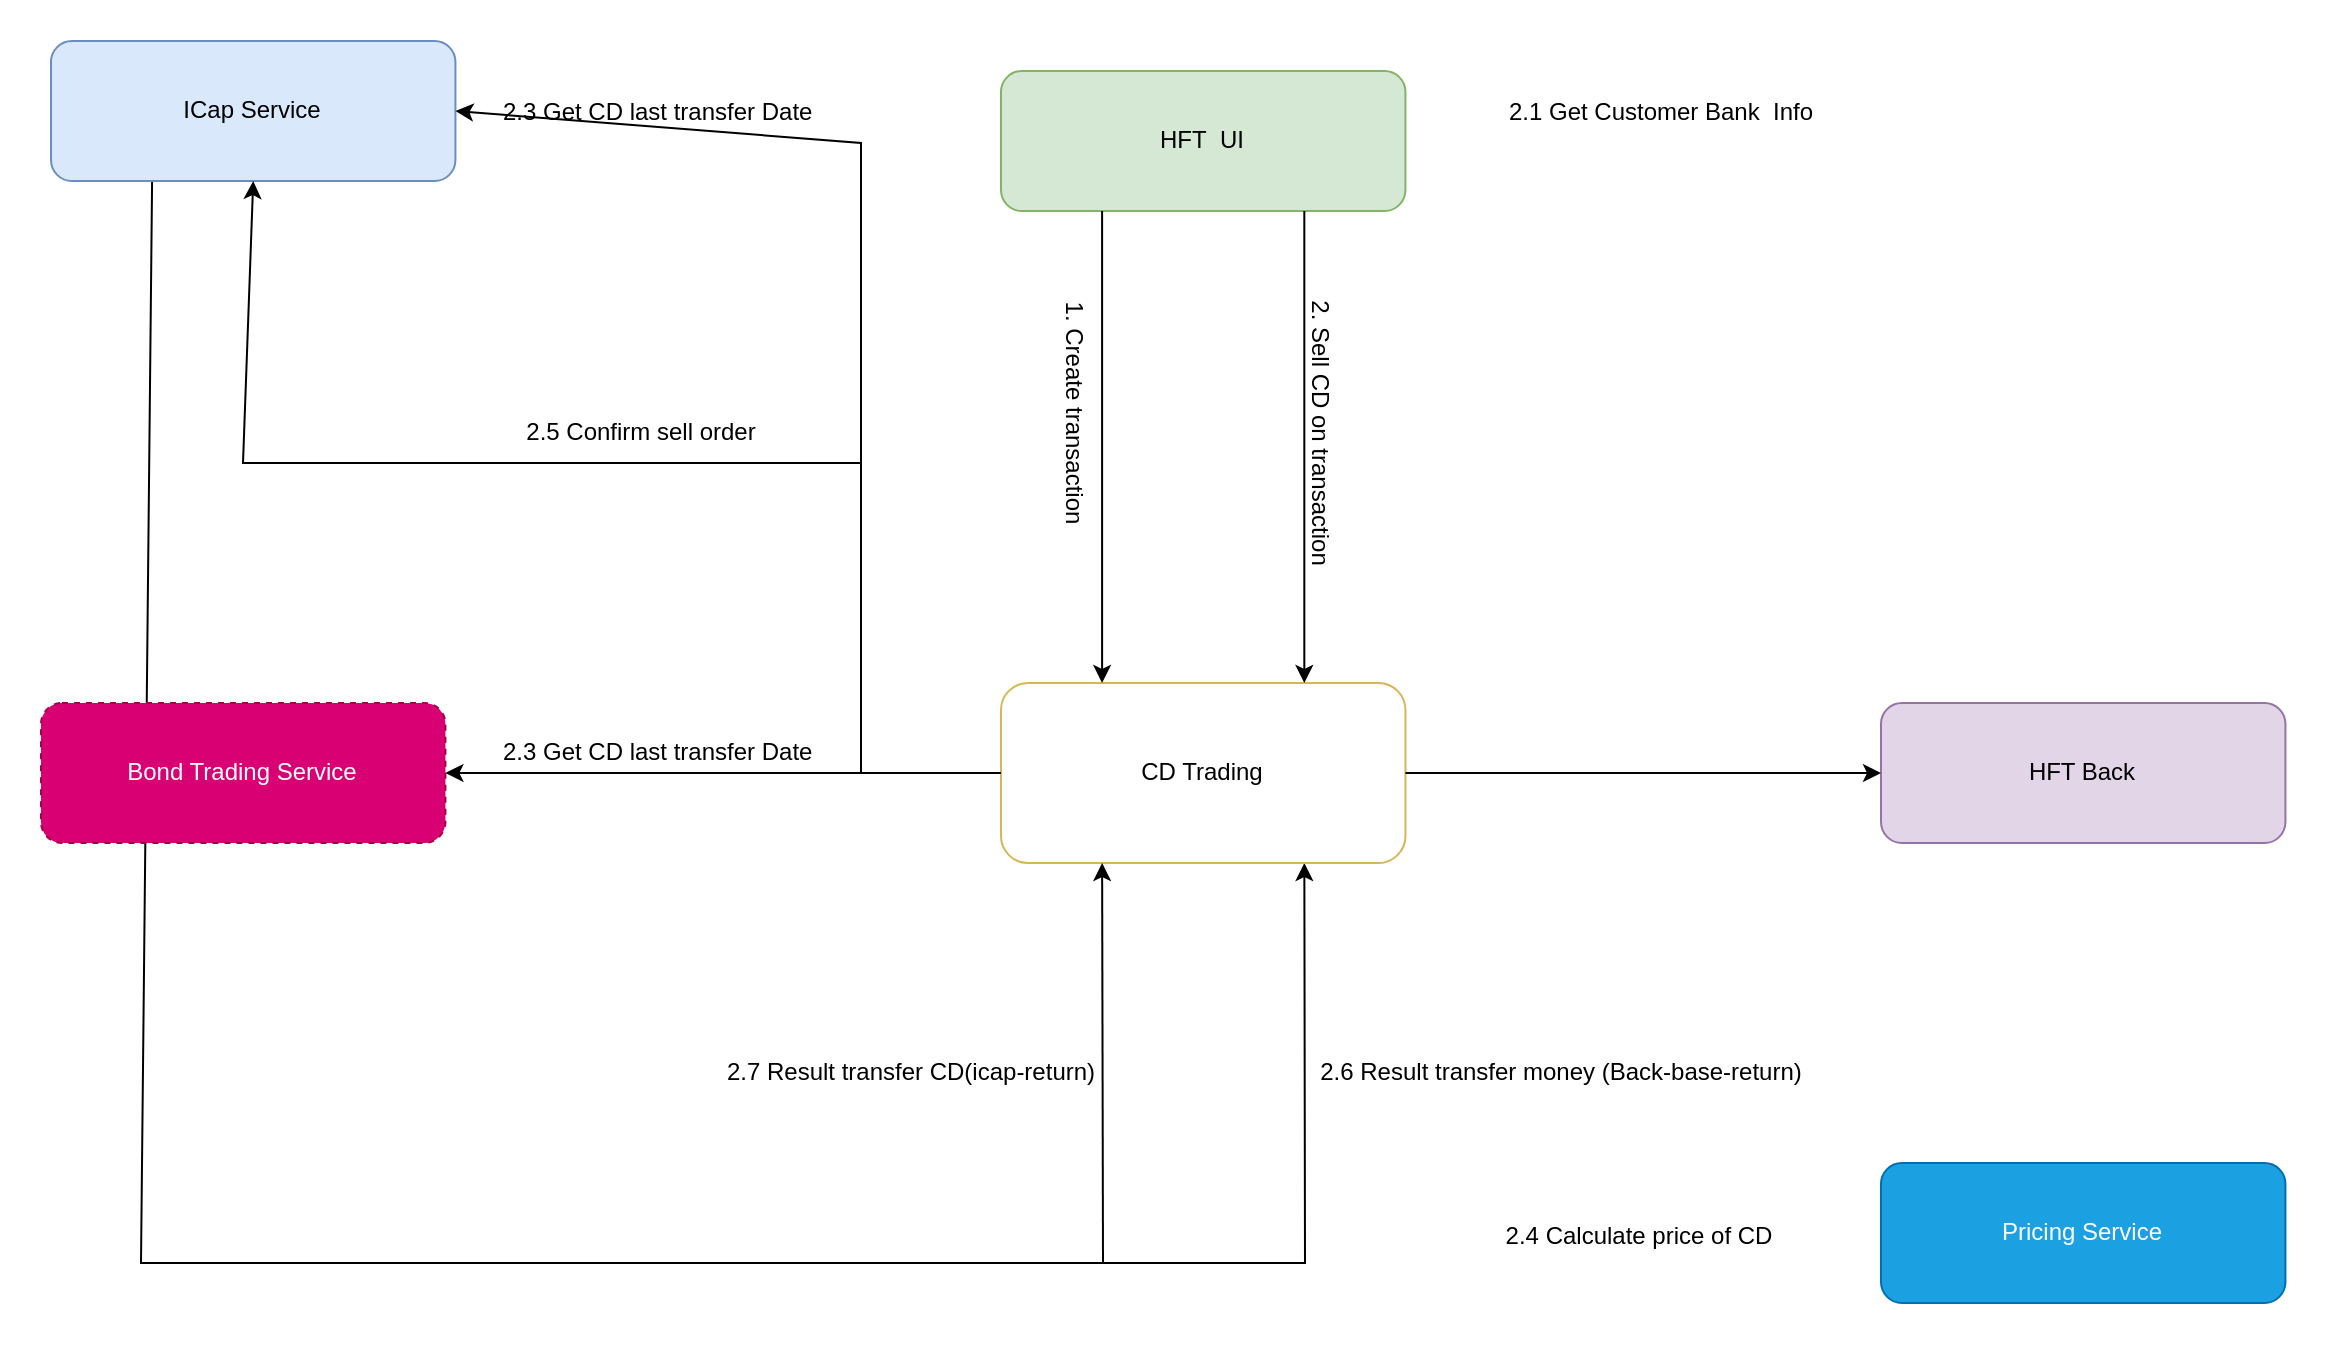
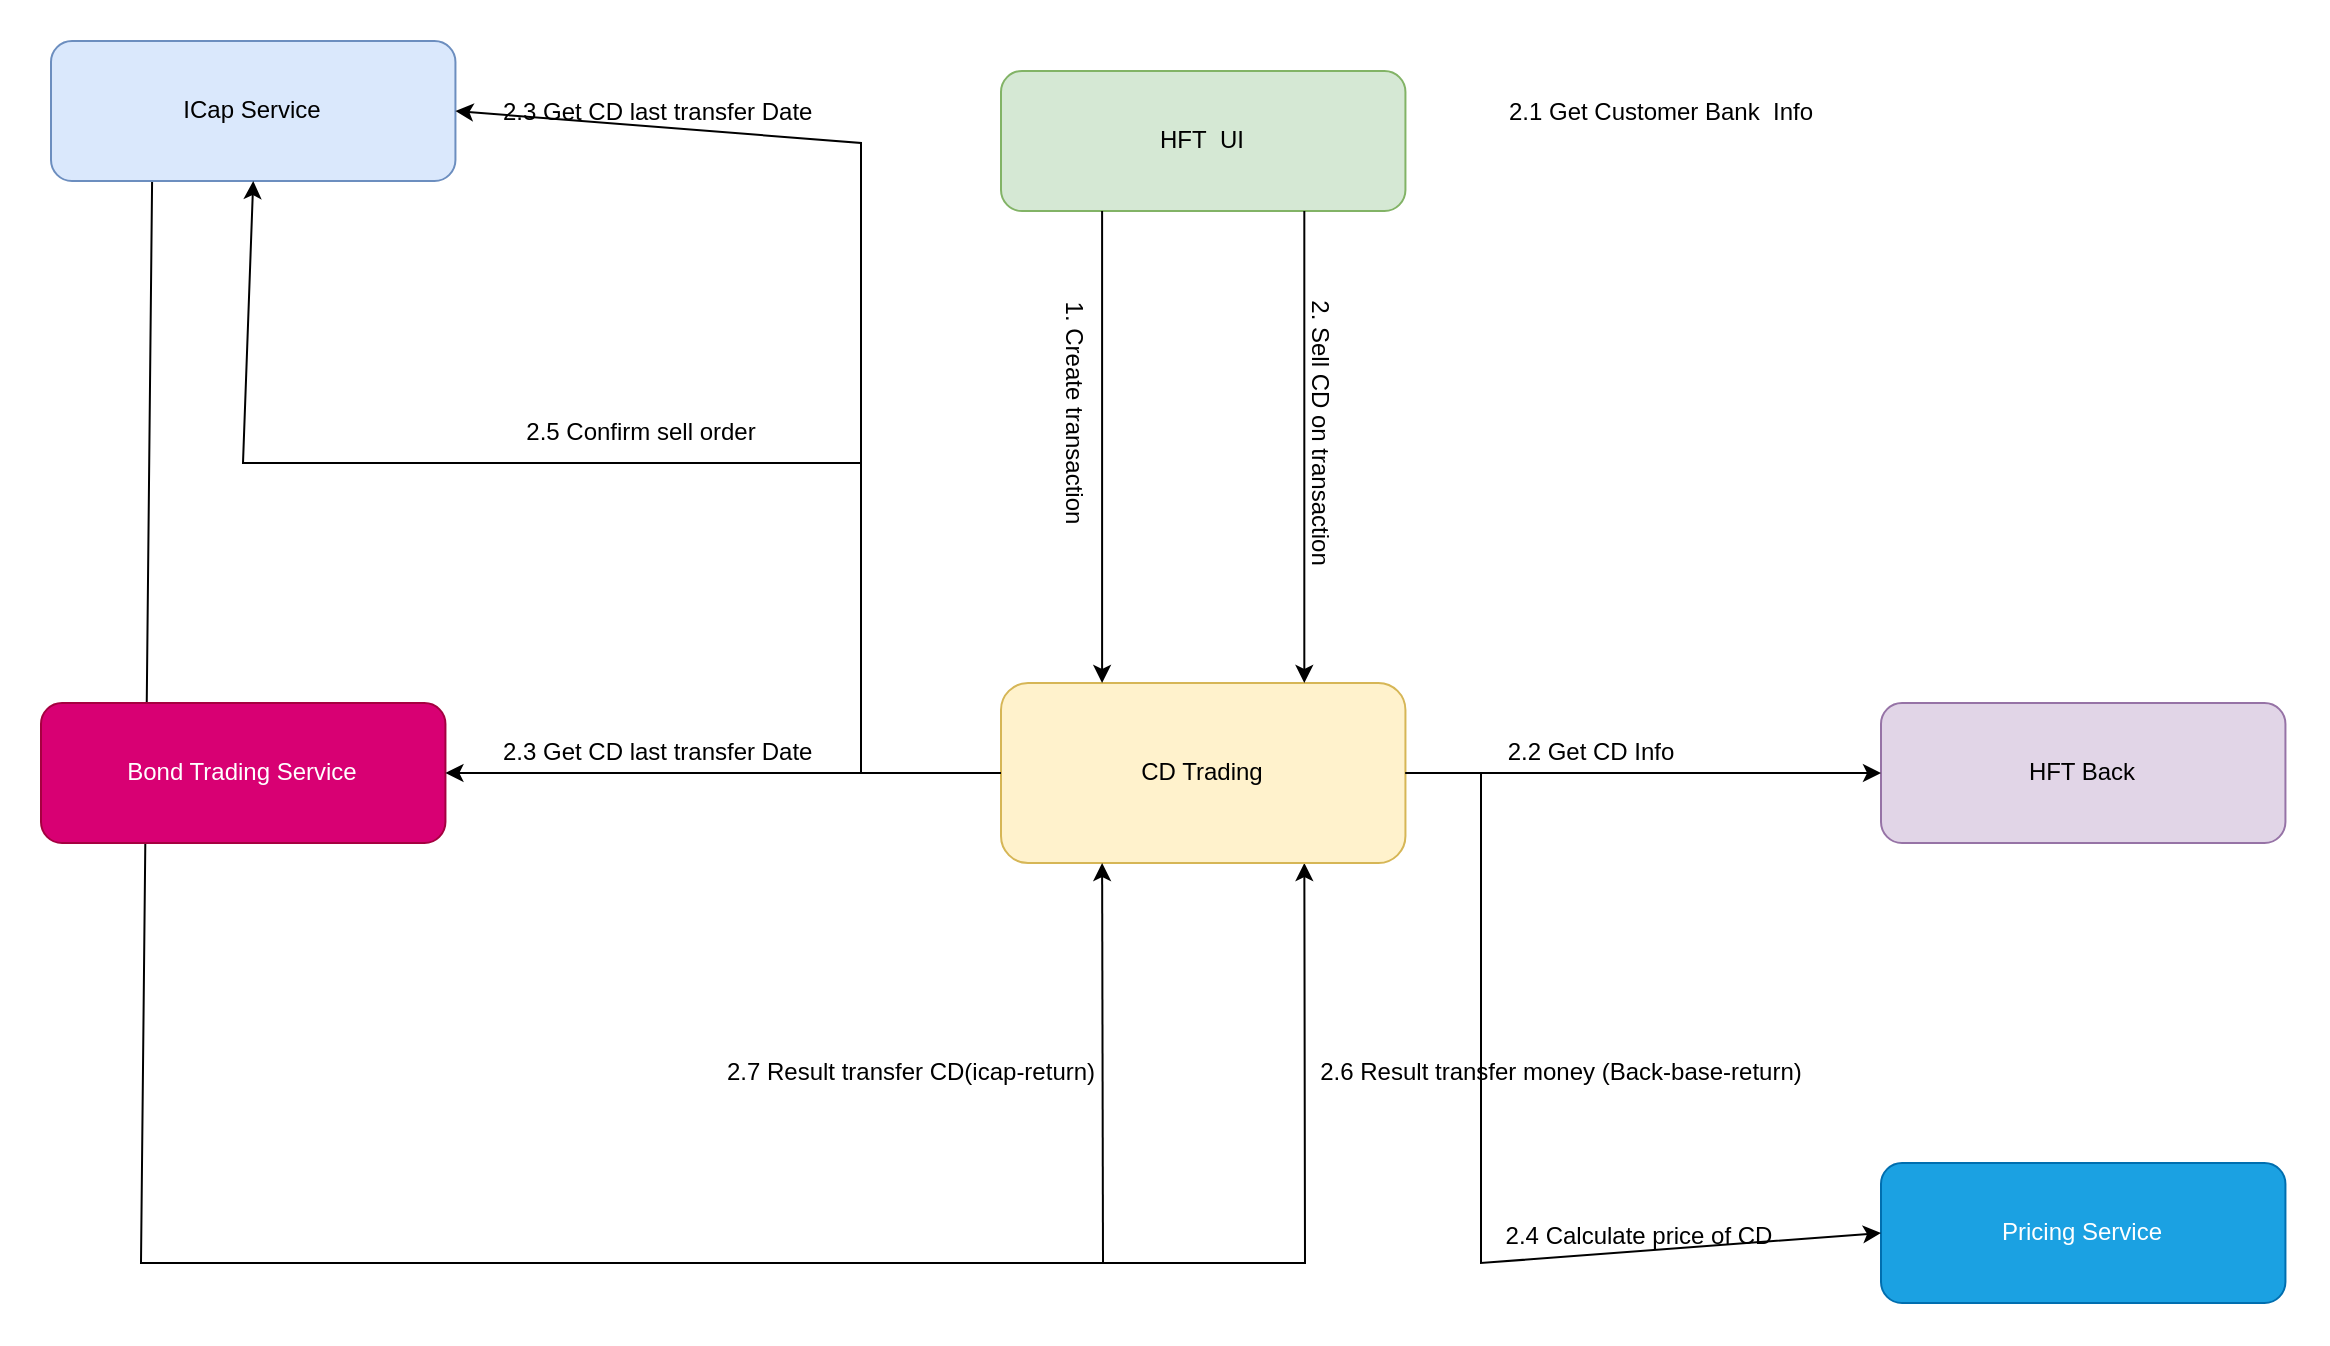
  <mxCell id="0" />
  <mxCell id="1" parent="0" />
  <mxCell id="2" value="" style="endArrow=classic;html=1;rounded=0;exitX=0.25;exitY=1;exitDx=0;exitDy=0;entryX=0.75;entryY=1;entryDx=0;entryDy=0;" edge="1" parent="1" source="14" target="3"><mxGeometry width="50" height="50" relative="1" as="geometry"><mxPoint x="690" y="381" as="sourcePoint" /><mxPoint x="710" y="631" as="targetPoint" /><Array as="points"><mxPoint x="70" y="631" /><mxPoint x="652" y="631" /></Array></mxGeometry></mxCell>
- <mxCell id="3" value="CD Trading" style="rounded=1;whiteSpace=wrap;html=1;fontSize=12;glass=0;strokeWidth=1;shadow=0;fillColor=#ffffff;strokeColor=#d6b656;" vertex="1" parent="1"><mxGeometry x="500" y="341" width="202.22" height="90" as="geometry" /></mxCell>
+ <mxCell id="3" value="CD Trading" style="rounded=1;whiteSpace=wrap;html=1;fontSize=12;glass=0;strokeWidth=1;shadow=0;fillColor=#fff2cc;strokeColor=#d6b656;" vertex="1" parent="1"><mxGeometry x="500" y="341" width="202.22" height="90" as="geometry" /></mxCell>
  <mxCell id="4" value="HFT&amp;nbsp; UI" style="rounded=1;whiteSpace=wrap;html=1;fontSize=12;glass=0;strokeWidth=1;shadow=0;fillColor=#d5e8d4;strokeColor=#82b366;" vertex="1" parent="1"><mxGeometry x="500" y="35" width="202.22" height="70" as="geometry" /></mxCell>
  <mxCell id="5" value="" style="endArrow=classic;html=1;rounded=0;exitX=0.75;exitY=1;exitDx=0;exitDy=0;entryX=0.75;entryY=0;entryDx=0;entryDy=0;" edge="1" parent="1" source="4" target="3"><mxGeometry width="50" height="50" relative="1" as="geometry"><mxPoint x="690" y="71" as="sourcePoint" /><mxPoint x="740" y="21" as="targetPoint" /></mxGeometry></mxCell>
  <mxCell id="6" value="1. Create transaction" style="text;html=1;align=center;verticalAlign=middle;resizable=0;points=[];autosize=1;strokeColor=none;fillColor=none;rotation=90;" vertex="1" parent="1"><mxGeometry x="472" y="191" width="130" height="30" as="geometry" /></mxCell>
  <mxCell id="7" value="" style="endArrow=classic;html=1;rounded=0;entryX=0.25;entryY=0;entryDx=0;entryDy=0;exitX=0.25;exitY=1;exitDx=0;exitDy=0;" edge="1" parent="1" source="4" target="3"><mxGeometry width="50" height="50" relative="1" as="geometry"><mxPoint x="600" y="121" as="sourcePoint" /><mxPoint x="611.11" y="361" as="targetPoint" /></mxGeometry></mxCell>
  <mxCell id="8" value="2. Sell CD on transaction" style="text;html=1;align=center;verticalAlign=middle;resizable=0;points=[];autosize=1;strokeColor=none;fillColor=none;rotation=90;" vertex="1" parent="1"><mxGeometry x="580" y="201" width="160" height="30" as="geometry" /></mxCell>
  <mxCell id="9" value="HFT Back" style="rounded=1;whiteSpace=wrap;html=1;fontSize=12;glass=0;strokeWidth=1;shadow=0;fillColor=#e1d5e7;strokeColor=#9673a6;" vertex="1" parent="1"><mxGeometry x="940" y="351" width="202.22" height="70" as="geometry" /></mxCell>
  <mxCell id="10" value="2.1 Get Customer Bank&amp;nbsp; Info" style="text;html=1;align=center;verticalAlign=middle;resizable=0;points=[];autosize=1;strokeColor=none;fillColor=none;" vertex="1" parent="1"><mxGeometry x="740" y="41" width="180" height="30" as="geometry" /></mxCell>
- <mxCell id="11" value="Bond Trading Service" style="rounded=1;whiteSpace=wrap;html=1;fontSize=12;glass=0;strokeWidth=1;shadow=0;fillColor=#d80073;fontColor=#ffffff;strokeColor=#A50040;dashed=1;" vertex="1" parent="1"><mxGeometry x="20" y="351" width="202.22" height="70" as="geometry" /></mxCell>
+ <mxCell id="11" value="Bond Trading Service" style="rounded=1;whiteSpace=wrap;html=1;fontSize=12;glass=0;strokeWidth=1;shadow=0;fillColor=#d80073;fontColor=#ffffff;strokeColor=#A50040;" vertex="1" parent="1"><mxGeometry x="20" y="351" width="202.22" height="70" as="geometry" /></mxCell>
  <mxCell id="12" value="" style="endArrow=classic;html=1;rounded=0;exitX=1;exitY=0.5;exitDx=0;exitDy=0;entryX=0;entryY=0.5;entryDx=0;entryDy=0;" edge="1" parent="1" source="3" target="9"><mxGeometry width="50" height="50" relative="1" as="geometry"><mxPoint x="690" y="381" as="sourcePoint" /><mxPoint x="740" y="331" as="targetPoint" /></mxGeometry></mxCell>
+ <mxCell id="13" value="2.2 Get CD Info" style="text;html=1;align=center;verticalAlign=middle;resizable=0;points=[];autosize=1;strokeColor=none;fillColor=none;" vertex="1" parent="1"><mxGeometry x="740" y="361" width="110" height="30" as="geometry" /></mxCell>
  <mxCell id="14" value="ICap Service" style="rounded=1;whiteSpace=wrap;html=1;fontSize=12;glass=0;strokeWidth=1;shadow=0;fillColor=#dae8fc;strokeColor=#6c8ebf;" vertex="1" parent="1"><mxGeometry x="25" y="20" width="202.22" height="70" as="geometry" /></mxCell>
  <mxCell id="15" value="" style="endArrow=classic;html=1;rounded=0;exitX=0;exitY=0.5;exitDx=0;exitDy=0;" edge="1" parent="1" source="3" target="11"><mxGeometry width="50" height="50" relative="1" as="geometry"><mxPoint x="690" y="441" as="sourcePoint" /><mxPoint x="740" y="391" as="targetPoint" /></mxGeometry></mxCell>
  <mxCell id="16" value="" style="endArrow=classic;html=1;rounded=0;exitX=0;exitY=0.5;exitDx=0;exitDy=0;entryX=1;entryY=0.5;entryDx=0;entryDy=0;" edge="1" parent="1" source="3" target="14"><mxGeometry width="50" height="50" relative="1" as="geometry"><mxPoint x="690" y="441" as="sourcePoint" /><mxPoint x="430" y="41" as="targetPoint" /><Array as="points"><mxPoint x="430" y="386" /><mxPoint x="430" y="71" /></Array></mxGeometry></mxCell>
  <mxCell id="17" value="2.3 Get CD last transfer Date&amp;nbsp;" style="text;html=1;align=center;verticalAlign=middle;resizable=0;points=[];autosize=1;strokeColor=none;fillColor=none;" vertex="1" parent="1"><mxGeometry x="240" y="41" width="180" height="30" as="geometry" /></mxCell>
  <mxCell id="18" value="2.3 Get CD last transfer Date&amp;nbsp;" style="text;html=1;align=center;verticalAlign=middle;resizable=0;points=[];autosize=1;strokeColor=none;fillColor=none;" vertex="1" parent="1"><mxGeometry x="240" y="361" width="180" height="30" as="geometry" /></mxCell>
  <mxCell id="19" value="Pricing Service" style="rounded=1;whiteSpace=wrap;html=1;fontSize=12;glass=0;strokeWidth=1;shadow=0;fillColor=#1ba1e2;fontColor=#ffffff;strokeColor=#006EAF;" vertex="1" parent="1"><mxGeometry x="940" y="581" width="202.22" height="70" as="geometry" /></mxCell>
+ <mxCell id="20" value="" style="endArrow=classic;html=1;rounded=0;entryX=0;entryY=0.5;entryDx=0;entryDy=0;exitX=1;exitY=0.5;exitDx=0;exitDy=0;" edge="1" parent="1" source="3" target="19"><mxGeometry width="50" height="50" relative="1" as="geometry"><mxPoint x="740" y="391" as="sourcePoint" /><mxPoint x="740" y="391" as="targetPoint" /><Array as="points"><mxPoint x="740" y="386" /><mxPoint x="740" y="631" /></Array></mxGeometry></mxCell>
  <mxCell id="21" value="2.4 Calculate price of CD" style="text;html=1;align=center;verticalAlign=middle;resizable=0;points=[];autosize=1;strokeColor=none;fillColor=none;" vertex="1" parent="1"><mxGeometry x="739" y="603" width="160" height="30" as="geometry" /></mxCell>
  <mxCell id="22" value="" style="endArrow=classic;html=1;rounded=0;exitX=0;exitY=0.5;exitDx=0;exitDy=0;entryX=0.5;entryY=1;entryDx=0;entryDy=0;" edge="1" parent="1" source="3" target="14"><mxGeometry width="50" height="50" relative="1" as="geometry"><mxPoint x="690" y="381" as="sourcePoint" /><mxPoint x="740" y="331" as="targetPoint" /><Array as="points"><mxPoint x="430" y="386" /><mxPoint x="430" y="231" /><mxPoint x="121" y="231" /></Array></mxGeometry></mxCell>
  <mxCell id="23" value="2.5 Confirm sell order" style="text;html=1;align=center;verticalAlign=middle;resizable=0;points=[];autosize=1;strokeColor=none;fillColor=none;" vertex="1" parent="1"><mxGeometry x="250" y="201" width="140" height="30" as="geometry" /></mxCell>
  <mxCell id="24" value="" style="endArrow=classic;html=1;rounded=0;entryX=0.25;entryY=1;entryDx=0;entryDy=0;" edge="1" parent="1" target="3"><mxGeometry width="50" height="50" relative="1" as="geometry"><mxPoint x="551" y="631" as="sourcePoint" /><mxPoint x="740" y="331" as="targetPoint" /></mxGeometry></mxCell>
  <mxCell id="25" value="2.6 Result transfer money (Back-base-return)" style="text;html=1;align=center;verticalAlign=middle;resizable=0;points=[];autosize=1;strokeColor=none;fillColor=none;rotation=0;" vertex="1" parent="1"><mxGeometry x="650" y="521" width="260" height="30" as="geometry" /></mxCell>
  <mxCell id="26" value="2.7 Result transfer CD(icap-return)" style="text;html=1;align=center;verticalAlign=middle;resizable=0;points=[];autosize=1;strokeColor=none;fillColor=none;rotation=0;" vertex="1" parent="1"><mxGeometry x="350" y="521" width="210" height="30" as="geometry" /></mxCell>
